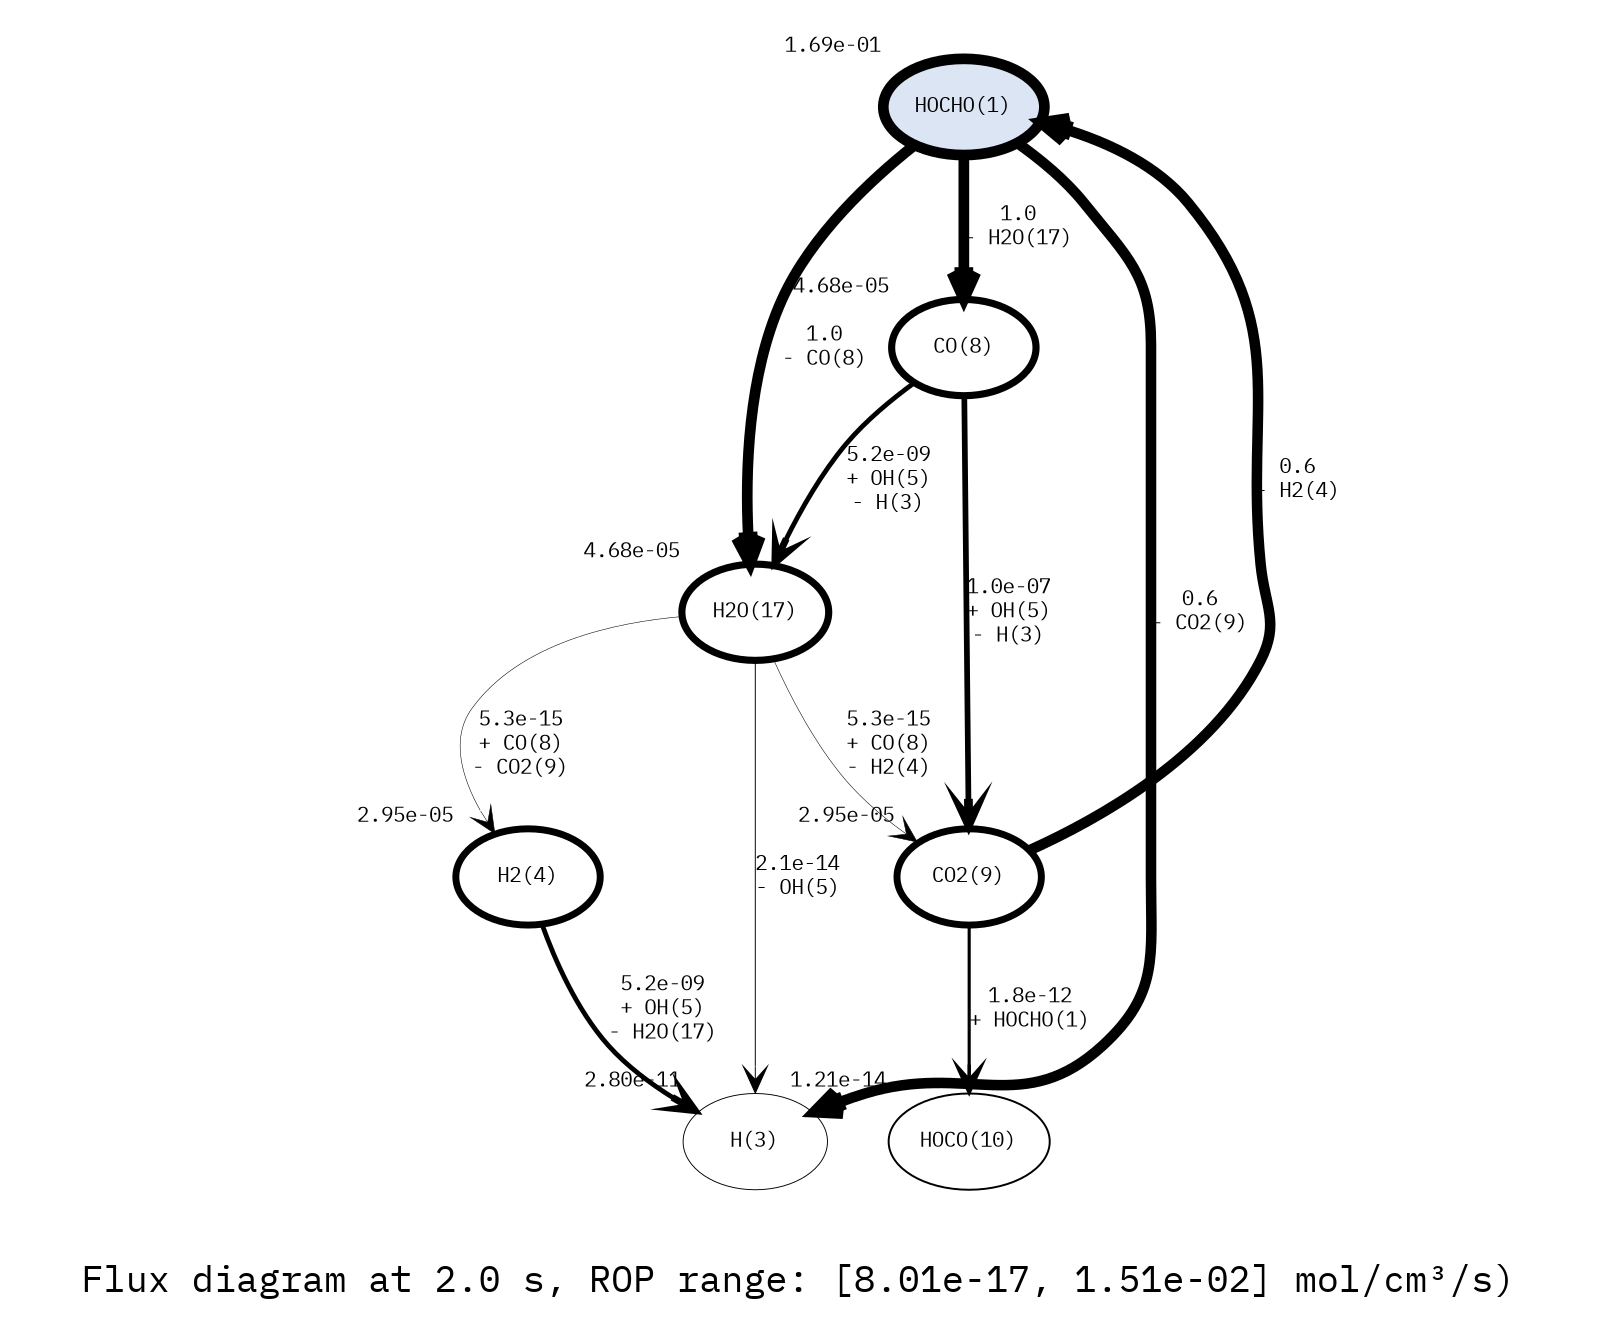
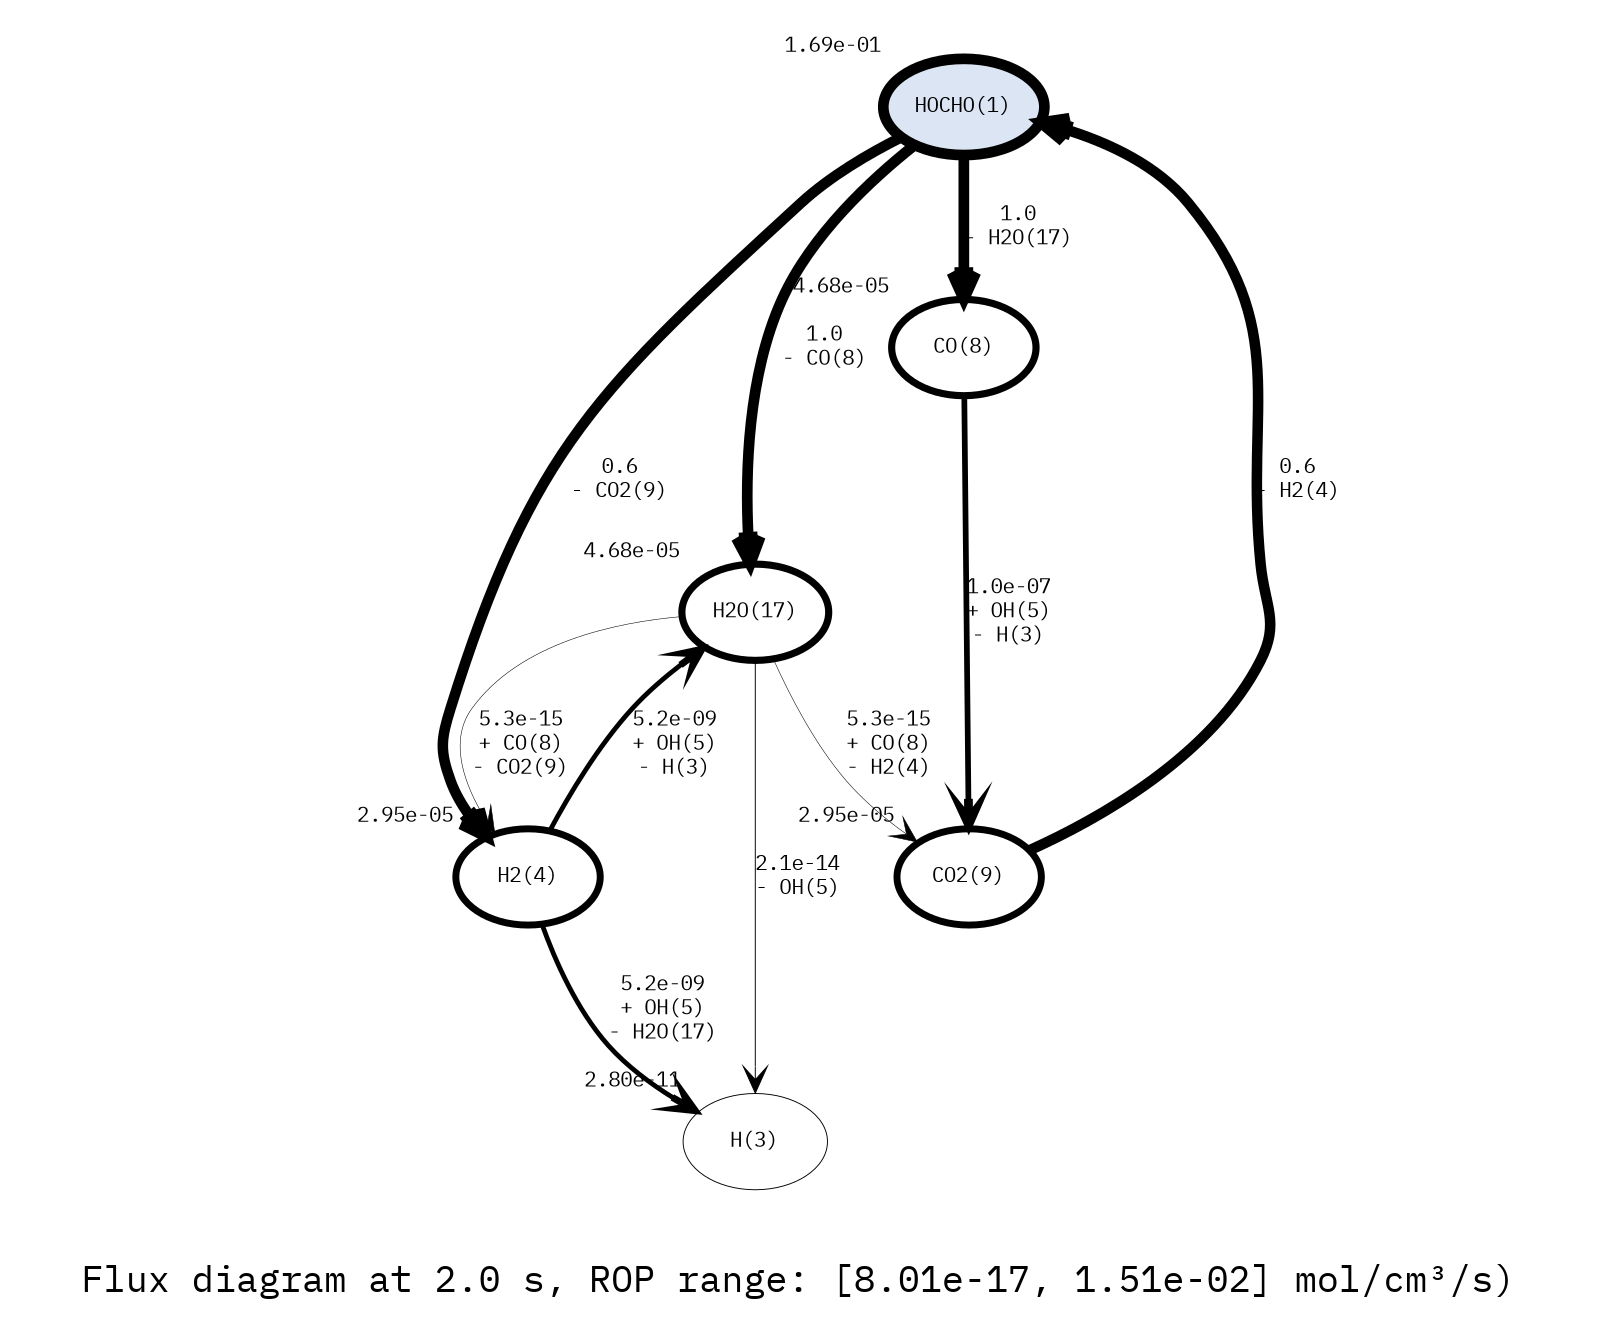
  digraph {
    fontname="IBM Plex Mono"
    label="Flux diagram at 2.0 s, ROP range: [8.01e-17, 1.51e-02] mol/cm³/s)"
    node [fontname="IBM Plex Mono" fontsize=8 xlabel="4.68e-05"]
    edge [arrowhead=vee fontname="IBM Plex Mono" fontsize=8 penwidth=4.0]
    "HOCHO(1)" [fillcolor="#DCE5F4" penwidth=4.0 style=filled xlabel="1.69e-01"]
    "CO(8)" [penwidth=2.6712938924744143]
    "H2O(17)" [penwidth=2.671293855796359]
    "H2(4)" [penwidth=2.5964701179685017 xlabel="2.95e-05"]
    "CO2(9)" [penwidth=2.596470167350586 xlabel="2.95e-05"]
    "H(3)" [penwidth=0.34783116462852137 xlabel="2.80e-11"]
-   "HOCO(10)" [penwidth=0.7324480422152477 xlabel="1.21e-14"]
    "HOCHO(1)" -> "CO(8)" [label="1.0\n- H2O(17)"]
    "HOCHO(1)" -> "H2O(17)" [label="1.0\n- CO(8)"]
-   "HOCHO(1)" -> "H(3)" [label="0.6\n- CO2(9)" penwidth=3.9466405710292745]
+   "HOCHO(1)" -> "H2(4)" [label="0.6\n- CO2(9)" penwidth=3.9466405710292745]
    "CO(8)" -> "CO2(9)" [label="1.0e-07\n+ OH(5)\n- H(3)" penwidth=2.138048850394896]
    "H2O(17)" -> "H2(4)" [label="5.3e-15\n+ CO(8)\n- CO2(9)" penwidth=0.2]
    "H2O(17)" -> "CO2(9)" [label="5.3e-15\n+ CO(8)\n- H2(4)" penwidth=0.2]
    "H2O(17)" -> "H(3)" [label="2.1e-14\n- OH(5)" penwidth=0.3608065303110556]
-   "CO(8)" -> "H2O(17)" [label="5.2e-09\n+ OH(5)\n- H(3)" penwidth=1.7955577099046087]
+   "H2(4)" -> "H2O(17)" [label="5.2e-09\n+ OH(5)\n- H(3)" penwidth=1.7955577099046087]
    "H2(4)" -> "H(3)" [label="5.2e-09\n+ OH(5)\n- H2O(17)" penwidth=1.7955577099046087]
    "CO2(9)" -> "HOCHO(1)" [label="0.6\n- H2(4)" penwidth=3.9466405710292745]
-   "CO2(9)" -> "HOCO(10)" [label="1.8e-12\n+ HOCHO(1)" penwidth=1.1729774870268643]
  }
